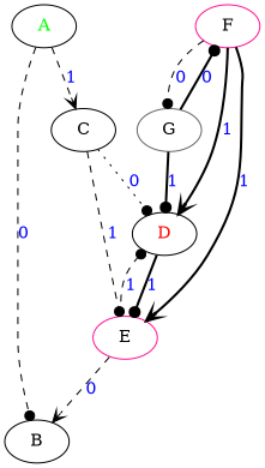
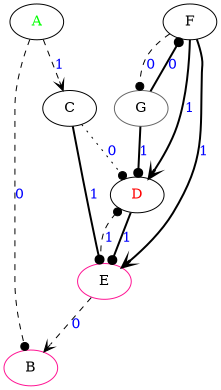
  digraph {
    edge [arrowhead=dot style=dashed]
    n1 [label=<<font color="green">A</font>>]
-   B [color=black]
+   B [color=deeppink]
    C [color=black]
    n4 [label=<<font color="red">D</font>>]
    E [color=deeppink]
-   F [color=deeppink]
+   F [color=black]
    G [color=gray40]
    n1 -> B [label=<<font color="blue">0</font>>]
    n1 -> C [arrowhead=vee label=<<font color="blue">1</font>>]
    C -> n4 [label=<<font color="blue">0</font>> style=dotted]
-   C -> E [label=<<font color="blue">1</font>>]
+   C -> E [label=<<font color="blue">1</font>> style=bold]
    n4 -> E [label=<<font color="blue">1</font>> style=bold]
    E -> B [arrowhead=vee label=<<font color="blue">0</font>>]
    E -> n4 [label=<<font color="blue">1</font>>]
    F -> n4 [arrowhead=vee label=<<font color="blue">1</font>> style=bold]
    F -> E [arrowhead=vee label=<<font color="blue">1</font>> style=bold]
    F -> G [label=<<font color="blue">0</font>>]
    G -> n4 [label=<<font color="blue">1</font>> style=bold]
    G -> F [label=<<font color="blue">0</font>> style=bold]
  }
